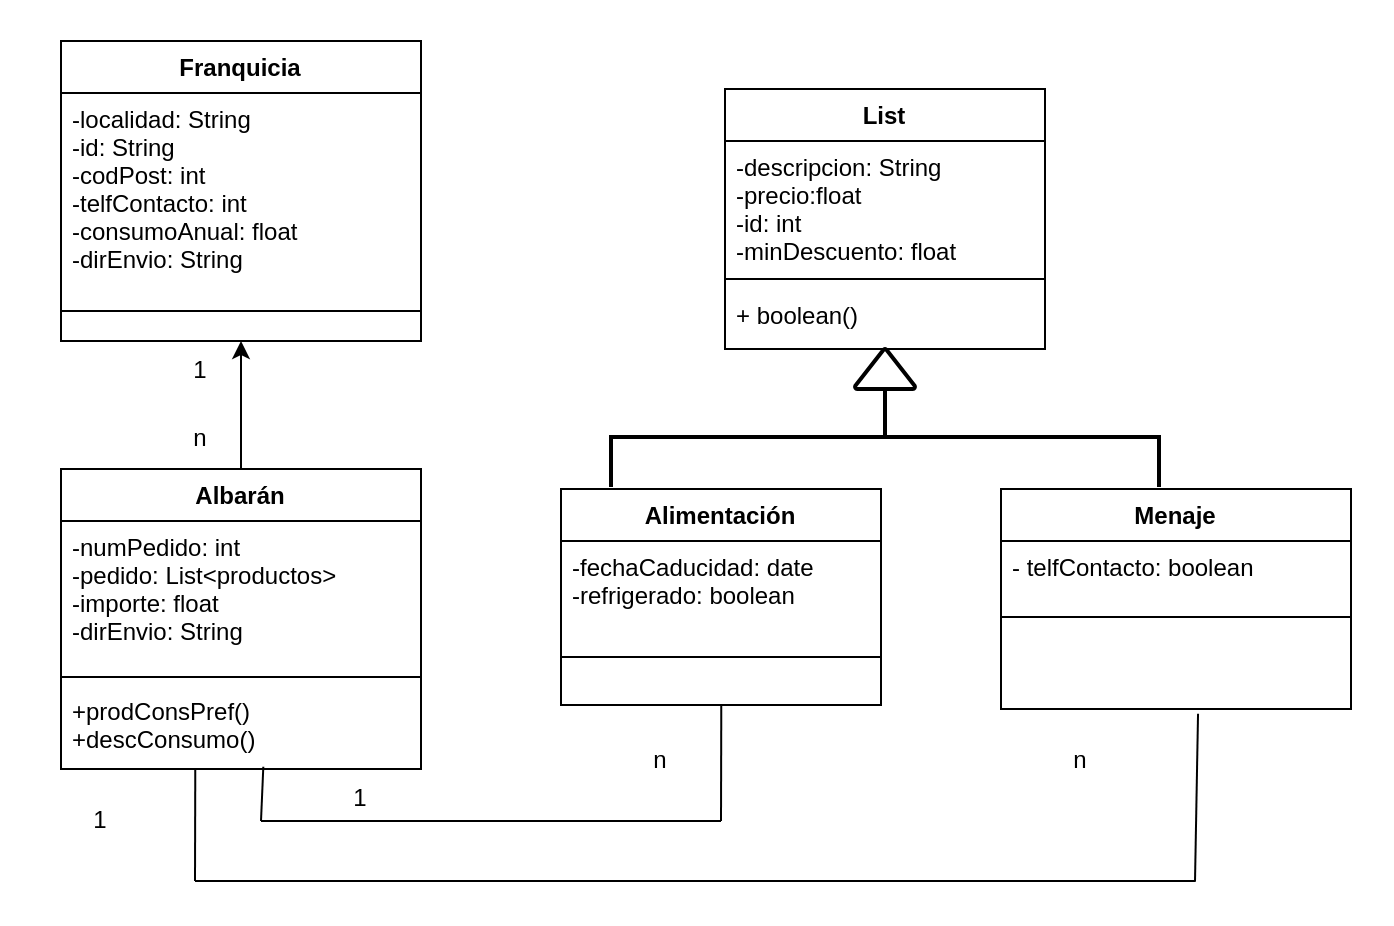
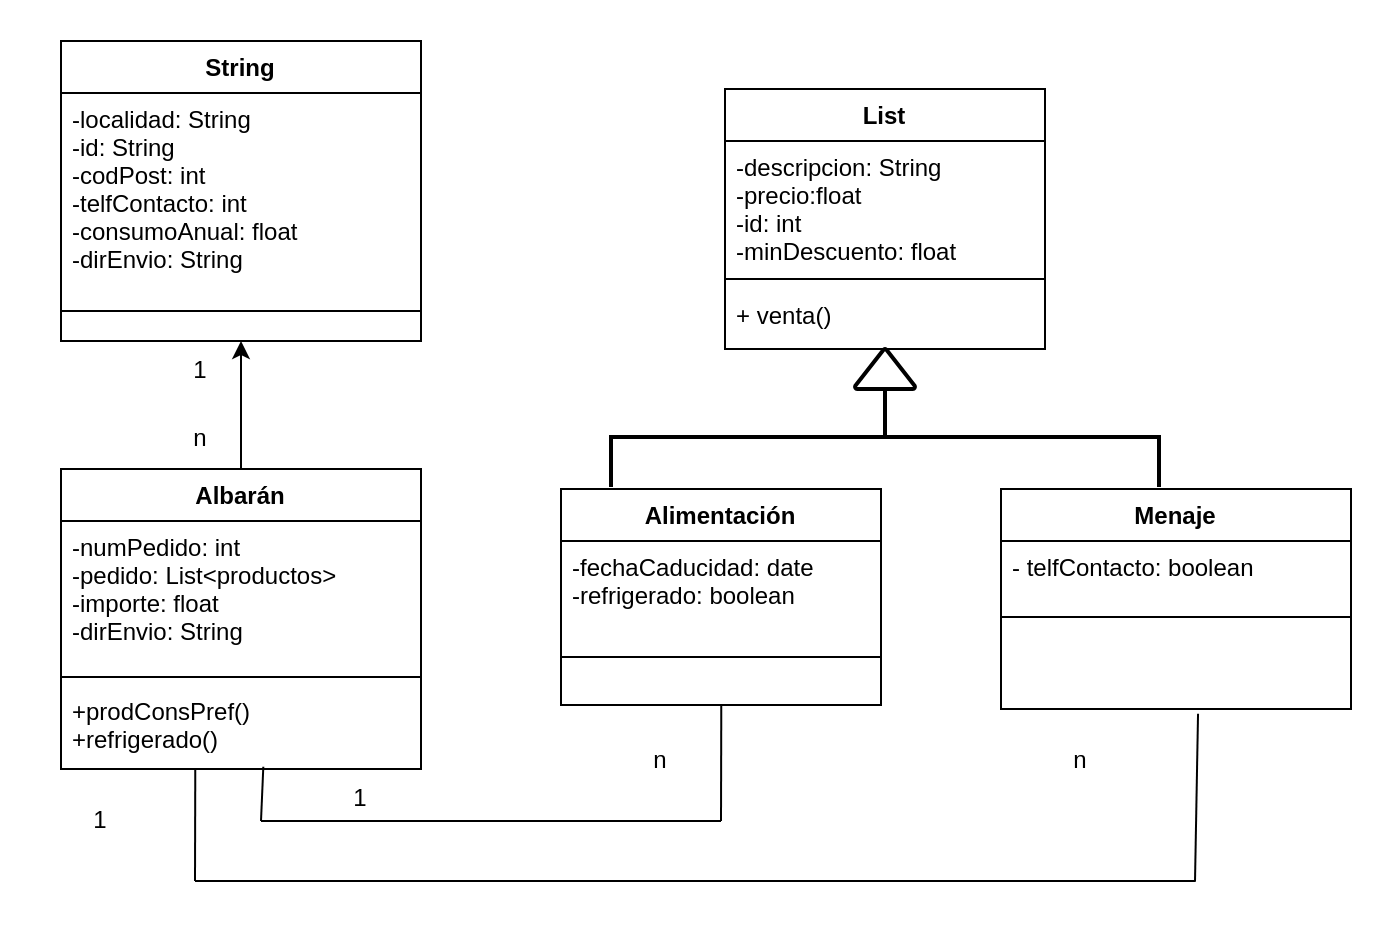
  <mxCell id="0" />
  <mxCell id="1" parent="0" />
  <mxCell id="2" value="List" style="swimlane;fontStyle=1;align=center;verticalAlign=top;childLayout=stackLayout;horizontal=1;startSize=26;horizontalStack=0;resizeParent=1;resizeParentMax=0;resizeLast=0;collapsible=1;marginBottom=0;" parent="1" vertex="1"><mxGeometry x="362" y="44" width="160" height="130" as="geometry" /></mxCell>
  <mxCell id="3" value="-descripcion: String&#10;-precio:float&#10;-id: int&#10;-minDescuento: float&#10;&#10;&#10;&#10;" style="text;strokeColor=none;fillColor=none;align=left;verticalAlign=top;spacingLeft=4;spacingRight=4;overflow=hidden;rotatable=0;points=[[0,0.5],[1,0.5]];portConstraint=eastwest;" parent="2" vertex="1"><mxGeometry y="26" width="160" height="64" as="geometry" /></mxCell>
  <mxCell id="4" value="" style="line;strokeWidth=1;fillColor=none;align=left;verticalAlign=middle;spacingTop=-1;spacingLeft=3;spacingRight=3;rotatable=0;labelPosition=right;points=[];portConstraint=eastwest;" parent="2" vertex="1"><mxGeometry y="90" width="160" height="10" as="geometry" /></mxCell>
- <mxCell id="5" value="+ boolean()&#10;" style="text;strokeColor=none;fillColor=none;align=left;verticalAlign=top;spacingLeft=4;spacingRight=4;overflow=hidden;rotatable=0;points=[[0,0.5],[1,0.5]];portConstraint=eastwest;" parent="2" vertex="1"><mxGeometry y="100" width="160" height="30" as="geometry" /></mxCell>
+ <mxCell id="5" value="+ venta()&#10;" style="text;strokeColor=none;fillColor=none;align=left;verticalAlign=top;spacingLeft=4;spacingRight=4;overflow=hidden;rotatable=0;points=[[0,0.5],[1,0.5]];portConstraint=eastwest;" parent="2" vertex="1"><mxGeometry y="100" width="160" height="30" as="geometry" /></mxCell>
  <mxCell id="6" value="Menaje" style="swimlane;fontStyle=1;align=center;verticalAlign=top;childLayout=stackLayout;horizontal=1;startSize=26;horizontalStack=0;resizeParent=1;resizeParentMax=0;resizeLast=0;collapsible=1;marginBottom=0;" parent="1" vertex="1"><mxGeometry x="500" y="244" width="175" height="110" as="geometry" /></mxCell>
  <mxCell id="7" value="- telfContacto: boolean&#10;&#10;&#10;&#10;" style="text;strokeColor=none;fillColor=none;align=left;verticalAlign=top;spacingLeft=4;spacingRight=4;overflow=hidden;rotatable=0;points=[[0,0.5],[1,0.5]];portConstraint=eastwest;" parent="6" vertex="1"><mxGeometry y="26" width="175" height="34" as="geometry" /></mxCell>
  <mxCell id="8" value="" style="line;strokeWidth=1;fillColor=none;align=left;verticalAlign=middle;spacingTop=-1;spacingLeft=3;spacingRight=3;rotatable=0;labelPosition=right;points=[];portConstraint=eastwest;" parent="6" vertex="1"><mxGeometry y="60" width="175" height="8" as="geometry" /></mxCell>
  <mxCell id="9" value="&#10;" style="text;strokeColor=none;fillColor=none;align=left;verticalAlign=top;spacingLeft=4;spacingRight=4;overflow=hidden;rotatable=0;points=[[0,0.5],[1,0.5]];portConstraint=eastwest;" parent="6" vertex="1"><mxGeometry y="68" width="175" height="32" as="geometry" /></mxCell>
  <mxCell id="10" value="&#10;" style="text;strokeColor=none;fillColor=none;align=left;verticalAlign=top;spacingLeft=4;spacingRight=4;overflow=hidden;rotatable=0;points=[[0,0.5],[1,0.5]];portConstraint=eastwest;" parent="6" vertex="1"><mxGeometry y="100" width="175" height="10" as="geometry" /></mxCell>
  <mxCell id="11" value="Alimentación" style="swimlane;fontStyle=1;align=center;verticalAlign=top;childLayout=stackLayout;horizontal=1;startSize=26;horizontalStack=0;resizeParent=1;resizeParentMax=0;resizeLast=0;collapsible=1;marginBottom=0;" parent="1" vertex="1"><mxGeometry x="280" y="244" width="160" height="108" as="geometry" /></mxCell>
  <mxCell id="12" value="-fechaCaducidad: date&#10;-refrigerado: boolean" style="text;strokeColor=none;fillColor=none;align=left;verticalAlign=top;spacingLeft=4;spacingRight=4;overflow=hidden;rotatable=0;points=[[0,0.5],[1,0.5]];portConstraint=eastwest;" parent="11" vertex="1"><mxGeometry y="26" width="160" height="34" as="geometry" /></mxCell>
  <mxCell id="13" value="" style="line;strokeWidth=1;fillColor=none;align=left;verticalAlign=middle;spacingTop=-1;spacingLeft=3;spacingRight=3;rotatable=0;labelPosition=right;points=[];portConstraint=eastwest;" parent="11" vertex="1"><mxGeometry y="60" width="160" height="48" as="geometry" /></mxCell>
- <mxCell id="14" value="Franquicia" style="swimlane;fontStyle=1;align=center;verticalAlign=top;childLayout=stackLayout;horizontal=1;startSize=26;horizontalStack=0;resizeParent=1;resizeParentMax=0;resizeLast=0;collapsible=1;marginBottom=0;" parent="1" vertex="1"><mxGeometry x="30" y="20" width="180" height="150" as="geometry" /></mxCell>
+ <mxCell id="14" value="String" style="swimlane;fontStyle=1;align=center;verticalAlign=top;childLayout=stackLayout;horizontal=1;startSize=26;horizontalStack=0;resizeParent=1;resizeParentMax=0;resizeLast=0;collapsible=1;marginBottom=0;" parent="1" vertex="1"><mxGeometry x="30" y="20" width="180" height="150" as="geometry" /></mxCell>
  <mxCell id="15" value="-localidad: String&#10;-id: String&#10;-codPost: int&#10;-telfContacto: int&#10;-consumoAnual: float&#10;-dirEnvio: String&#10;" style="text;strokeColor=none;fillColor=none;align=left;verticalAlign=top;spacingLeft=4;spacingRight=4;overflow=hidden;rotatable=0;points=[[0,0.5],[1,0.5]];portConstraint=eastwest;" parent="14" vertex="1"><mxGeometry y="26" width="180" height="94" as="geometry" /></mxCell>
  <mxCell id="16" value="" style="line;strokeWidth=1;fillColor=none;align=left;verticalAlign=middle;spacingTop=-1;spacingLeft=3;spacingRight=3;rotatable=0;labelPosition=right;points=[];portConstraint=eastwest;" parent="14" vertex="1"><mxGeometry y="120" width="180" height="30" as="geometry" /></mxCell>
  <mxCell id="17" style="edgeStyle=orthogonalEdgeStyle;rounded=0;orthogonalLoop=1;jettySize=auto;html=1;exitX=0;exitY=0.5;exitDx=0;exitDy=0;exitPerimeter=0;entryX=0.5;entryY=1;entryDx=0;entryDy=0;entryPerimeter=0;" parent="1" source="18" target="19" edge="1"><mxGeometry relative="1" as="geometry" /></mxCell>
  <mxCell id="18" value="" style="strokeWidth=2;html=1;shape=mxgraph.flowchart.annotation_2;align=left;labelPosition=right;pointerEvents=1;rotation=90;" parent="1" vertex="1"><mxGeometry x="417" y="81" width="50" height="274" as="geometry" /></mxCell>
  <mxCell id="19" value="" style="strokeWidth=2;html=1;shape=mxgraph.flowchart.extract_or_measurement;whiteSpace=wrap;" parent="1" vertex="1"><mxGeometry x="427" y="174" width="30" height="20" as="geometry" /></mxCell>
  <mxCell id="20" value="1" style="text;html=1;strokeColor=none;fillColor=none;align=center;verticalAlign=middle;whiteSpace=wrap;rounded=0;" parent="1" vertex="1"><mxGeometry x="70" y="170" width="60" height="30" as="geometry" /></mxCell>
  <mxCell id="21" value="n" style="text;html=1;strokeColor=none;fillColor=none;align=center;verticalAlign=middle;whiteSpace=wrap;rounded=0;" parent="1" vertex="1"><mxGeometry x="70" y="204" width="60" height="30" as="geometry" /></mxCell>
  <mxCell id="22" value="Albarán" style="swimlane;fontStyle=1;align=center;verticalAlign=top;childLayout=stackLayout;horizontal=1;startSize=26;horizontalStack=0;resizeParent=1;resizeParentMax=0;resizeLast=0;collapsible=1;marginBottom=0;" parent="1" vertex="1"><mxGeometry x="30" y="234" width="180" height="150" as="geometry" /></mxCell>
  <mxCell id="23" value="-numPedido: int&#10;-pedido: List&lt;productos&gt;&#10;-importe: float&#10;-dirEnvio: String&#10;" style="text;strokeColor=none;fillColor=none;align=left;verticalAlign=top;spacingLeft=4;spacingRight=4;overflow=hidden;rotatable=0;points=[[0,0.5],[1,0.5]];portConstraint=eastwest;" parent="22" vertex="1"><mxGeometry y="26" width="180" height="74" as="geometry" /></mxCell>
  <mxCell id="24" value="" style="line;strokeWidth=1;fillColor=none;align=left;verticalAlign=middle;spacingTop=-1;spacingLeft=3;spacingRight=3;rotatable=0;labelPosition=right;points=[];portConstraint=eastwest;" parent="22" vertex="1"><mxGeometry y="100" width="180" height="8" as="geometry" /></mxCell>
- <mxCell id="25" value="+prodConsPref() &#10;+descConsumo()&#10;" style="text;strokeColor=none;fillColor=none;align=left;verticalAlign=top;spacingLeft=4;spacingRight=4;overflow=hidden;rotatable=0;points=[[0,0.5],[1,0.5]];portConstraint=eastwest;" parent="22" vertex="1"><mxGeometry y="108" width="180" height="42" as="geometry" /></mxCell>
+ <mxCell id="25" value="+prodConsPref() &#10;+refrigerado()&#10;" style="text;strokeColor=none;fillColor=none;align=left;verticalAlign=top;spacingLeft=4;spacingRight=4;overflow=hidden;rotatable=0;points=[[0,0.5],[1,0.5]];portConstraint=eastwest;" parent="22" vertex="1"><mxGeometry y="108" width="180" height="42" as="geometry" /></mxCell>
  <mxCell id="26" value="1" style="text;html=1;strokeColor=none;fillColor=none;align=center;verticalAlign=middle;whiteSpace=wrap;rounded=0;" parent="1" vertex="1"><mxGeometry x="20" y="395" width="60" height="30" as="geometry" /></mxCell>
  <mxCell id="27" value="1" style="text;html=1;strokeColor=none;fillColor=none;align=center;verticalAlign=middle;whiteSpace=wrap;rounded=0;" parent="1" vertex="1"><mxGeometry x="150" y="384" width="60" height="30" as="geometry" /></mxCell>
  <mxCell id="28" value="n" style="text;html=1;strokeColor=none;fillColor=none;align=center;verticalAlign=middle;whiteSpace=wrap;rounded=0;" parent="1" vertex="1"><mxGeometry x="510" y="365" width="60" height="30" as="geometry" /></mxCell>
  <mxCell id="29" value="n" style="text;html=1;strokeColor=none;fillColor=none;align=center;verticalAlign=middle;whiteSpace=wrap;rounded=0;" parent="1" vertex="1"><mxGeometry x="300" y="365" width="60" height="30" as="geometry" /></mxCell>
  <mxCell id="30" value="" style="endArrow=classic;html=1;rounded=0;entryX=0.5;entryY=1;entryDx=0;entryDy=0;exitX=0.5;exitY=0;exitDx=0;exitDy=0;" edge="1" parent="1" source="22" target="14"><mxGeometry width="50" height="50" relative="1" as="geometry"><mxPoint x="60" y="270" as="sourcePoint" /><mxPoint x="110" y="220" as="targetPoint" /></mxGeometry></mxCell>
  <mxCell id="31" value="" style="endArrow=none;html=1;rounded=0;entryX=0.373;entryY=0.992;entryDx=0;entryDy=0;entryPerimeter=0;" edge="1" parent="1" target="25"><mxGeometry width="50" height="50" relative="1" as="geometry"><mxPoint x="97" y="440" as="sourcePoint" /><mxPoint x="400" y="330" as="targetPoint" /></mxGeometry></mxCell>
  <mxCell id="32" value="" style="endArrow=none;html=1;rounded=0;" edge="1" parent="1"><mxGeometry width="50" height="50" relative="1" as="geometry"><mxPoint x="597" y="440" as="sourcePoint" /><mxPoint x="97" y="440" as="targetPoint" /></mxGeometry></mxCell>
  <mxCell id="33" value="" style="endArrow=none;html=1;rounded=0;entryX=0.563;entryY=1.238;entryDx=0;entryDy=0;entryPerimeter=0;" edge="1" parent="1" target="10"><mxGeometry width="50" height="50" relative="1" as="geometry"><mxPoint x="597" y="440.34" as="sourcePoint" /><mxPoint x="597.14" y="385.004" as="targetPoint" /></mxGeometry></mxCell>
  <mxCell id="34" value="" style="endArrow=none;html=1;rounded=0;entryX=0.373;entryY=0.992;entryDx=0;entryDy=0;entryPerimeter=0;" edge="1" parent="1"><mxGeometry width="50" height="50" relative="1" as="geometry"><mxPoint x="360" y="410" as="sourcePoint" /><mxPoint x="360.14" y="352.334" as="targetPoint" /></mxGeometry></mxCell>
  <mxCell id="35" value="" style="endArrow=none;html=1;rounded=0;entryX=0.562;entryY=0.974;entryDx=0;entryDy=0;entryPerimeter=0;" edge="1" parent="1" target="25"><mxGeometry width="50" height="50" relative="1" as="geometry"><mxPoint x="130" y="410" as="sourcePoint" /><mxPoint x="130.14" y="385.004" as="targetPoint" /></mxGeometry></mxCell>
  <mxCell id="36" value="" style="endArrow=none;html=1;rounded=0;" edge="1" parent="1"><mxGeometry width="50" height="50" relative="1" as="geometry"><mxPoint x="360" y="410" as="sourcePoint" /><mxPoint x="130" y="410" as="targetPoint" /></mxGeometry></mxCell>
